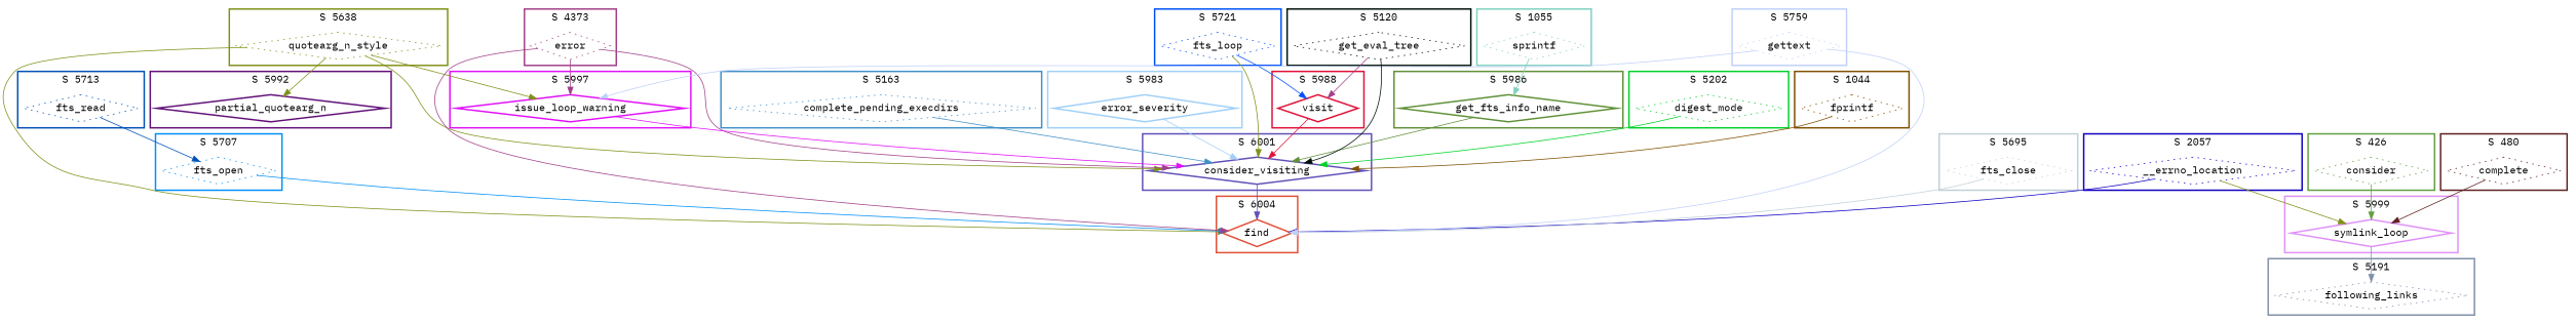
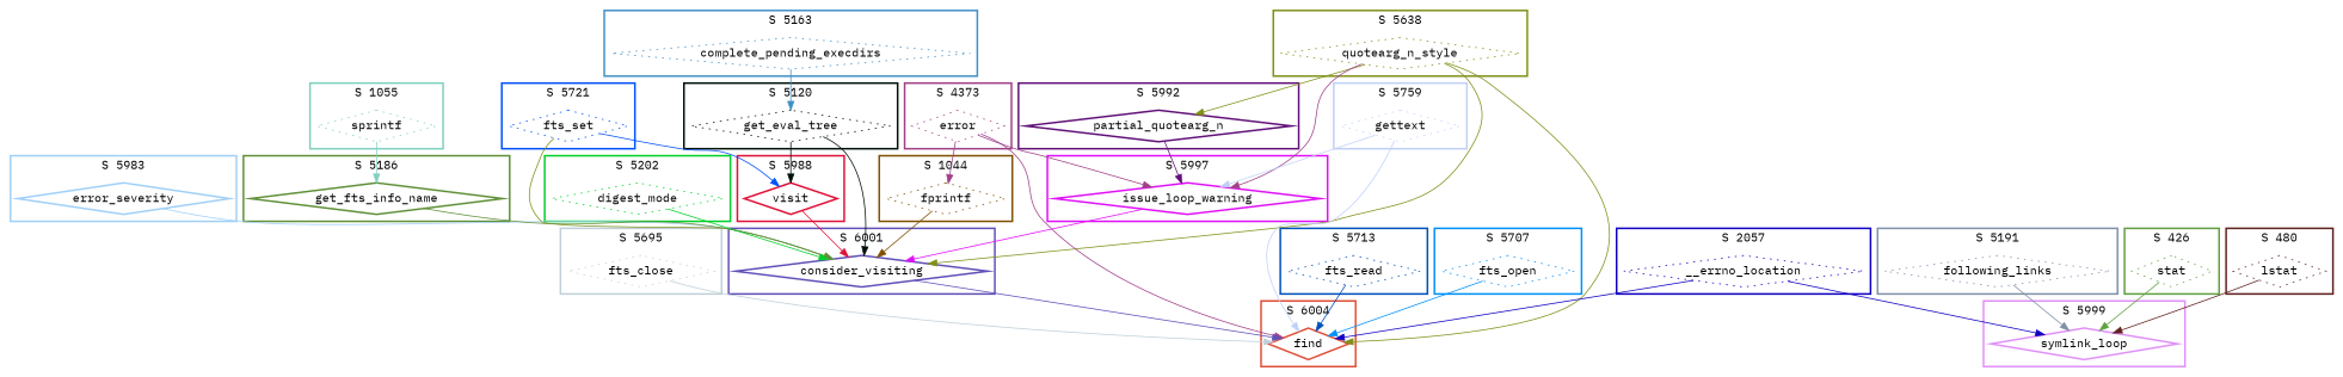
  digraph {
    fontname="IBM Plex Mono"
    node [fontname="IBM Plex Mono" shape=diamond style=dotted]
    edge [color="#809018" fontname="IBM Plex Mono"]
    n1 [color="#809018" label=quotearg_n_style]
    n2 [color="#4090C8" label=complete_pending_execdirs]
    n3 [color="#0050B8" label=fts_read]
    n4 [color="#0090F8" label=fts_open]
    n5 [color="#A0D0F8" label=error_severity style=bold]
    n6 [color="#A04088" label=error]
    n7 [color="#1000C0" label=__errno_location]
-   n8 [color="#0050F8" label=fts_loop]
-   n9 [color="#60A040" label=consider]
+   n8 [color="#0050F8" label=fts_set]
+   n9 [color="#60A040" label=stat]
    n10 [color="#601078" label=partial_quotearg_n style=bold]
    n11 [color="#609038" label=get_fts_info_name style=bold]
    n12 [color="#C0D0D8" label=fts_close]
    n13 [color="#E05038" label=find style=bold]
-   n14 [color="#602020" label=complete]
+   n14 [color="#602020" label=lstat]
    n15 [color="#00D028" label=digest_mode]
    n16 [color="#805000" label=fprintf]
    n17 [color="#E01038" label=visit style=bold]
    n18 [color="#6050B8" label=consider_visiting style=bold]
    n19 [color="#C0D0F8" label=gettext]
    n20 [color="#E010F8" label=issue_loop_warning style=bold]
    n21 [color="#8090A8" label=following_links]
    n22 [color="#80D0C0" label=sprintf]
    n23 [color="#E090F8" label=symlink_loop style=bold]
    n24 [color="#001008" label=get_eval_tree]
    subgraph cluster_1 {
      color="#809018"
      label="S 5638"
      style=bold
      n1
    }
    subgraph cluster_2 {
      color="#4090C8"
      label="S 5163"
      style=bold
      n2
    }
    subgraph cluster_3 {
      color="#0050B8"
      label="S 5713"
      style=bold
      n3
    }
    subgraph cluster_4 {
      color="#0090F8"
      label="S 5707"
      style=bold
      n4
    }
    subgraph cluster_5 {
      color="#A0D0F8"
      label="S 5983"
      style=bold
      n5
    }
    subgraph cluster_6 {
      color="#A04088"
      label="S 4373"
      style=bold
      n6
    }
    subgraph cluster_7 {
      color="#1000C0"
      label="S 2057"
      style=bold
      n7
    }
    subgraph cluster_8 {
      color="#0050F8"
      label="S 5721"
      style=bold
      n8
    }
    subgraph cluster_9 {
      color="#60A040"
      label="S 426"
      style=bold
      n9
    }
    subgraph cluster_10 {
      color="#601078"
      label="S 5992"
      style=bold
      n10
    }
    subgraph cluster_11 {
      color="#609038"
-     label="S 5986"
+     label="S 5186"
      style=bold
      n11
    }
    subgraph cluster_12 {
      color="#C0D0D8"
      label="S 5695"
      style=bold
      n12
    }
    subgraph cluster_13 {
      color="#E05038"
      label="S 6004"
      style=bold
      n13
    }
    subgraph cluster_14 {
      color="#602020"
      label="S 480"
      style=bold
      n14
    }
    subgraph cluster_15 {
      color="#00D028"
      label="S 5202"
      style=bold
      n15
    }
    subgraph cluster_16 {
      color="#805000"
      label="S 1044"
      style=bold
      n16
    }
    subgraph cluster_17 {
      color="#E01038"
      label="S 5988"
      style=bold
      n17
    }
    subgraph cluster_18 {
      color="#6050B8"
      label="S 6001"
      style=bold
      n18
    }
    subgraph cluster_19 {
      color="#C0D0F8"
      label="S 5759"
      style=bold
      n19
    }
    subgraph cluster_20 {
      color="#E010F8"
      label="S 5997"
      style=bold
      n20
    }
    subgraph cluster_21 {
      color="#8090A8"
      label="S 5191"
      style=bold
      n21
    }
    subgraph cluster_22 {
      color="#80D0C0"
      label="S 1055"
      style=bold
      n22
    }
    subgraph cluster_23 {
      color="#E090F8"
      label="S 5999"
      style=bold
      n23
    }
    subgraph cluster_24 {
      color="#001008"
      label="S 5120"
      style=bold
      n24
    }
    n1 -> n10
    n1 -> n13
    n1 -> n18
-   n1 -> n20
-   n2 -> n18 [color="#4090C8"]
-   n3 -> n4 [color="#0050B8"]
+   n1 -> n20 [color="#A04088"]
+   n2 -> n24 [color="#4090C8"]
+   n3 -> n13 [color="#0050B8"]
    n4 -> n13 [color="#0090F8"]
    n5 -> n18 [color="#A0D0F8"]
    n6 -> n13 [color="#A04088"]
-   n6 -> n18 [color="#A04088"]
+   n6 -> n16 [color="#A04088"]
    n6 -> n20 [color="#A04088"]
    n7 -> n13 [color="#1000C0"]
-   n7 -> n23
+   n7 -> n23 [color="#1000C0"]
    n8 -> n17 [color="#0050F8"]
    n8 -> n18
    n9 -> n23 [color="#60A040"]
+   n10 -> n20 [color="#601078"]
    n11 -> n18 [color="#609038"]
    n12 -> n13 [color="#C0D0D8"]
    n14 -> n23 [color="#602020"]
    n15 -> n18 [color="#00D028"]
    n16 -> n18 [color="#805000"]
    n17 -> n18 [color="#E01038"]
    n18 -> n13 [color="#6050B8"]
    n19 -> n13 [color="#C0D0F8"]
    n19 -> n20 [color="#C0D0F8"]
    n20 -> n18 [color="#E010F8"]
-   n23 -> n21 [color="#8090A8"]
+   n21 -> n23 [color="#8090A8"]
    n22 -> n11 [color="#80D0C0"]
-   n24 -> n17 [color="#A04088"]
+   n24 -> n17 [color="#001008"]
    n24 -> n18 [color="#001008"]
  }
